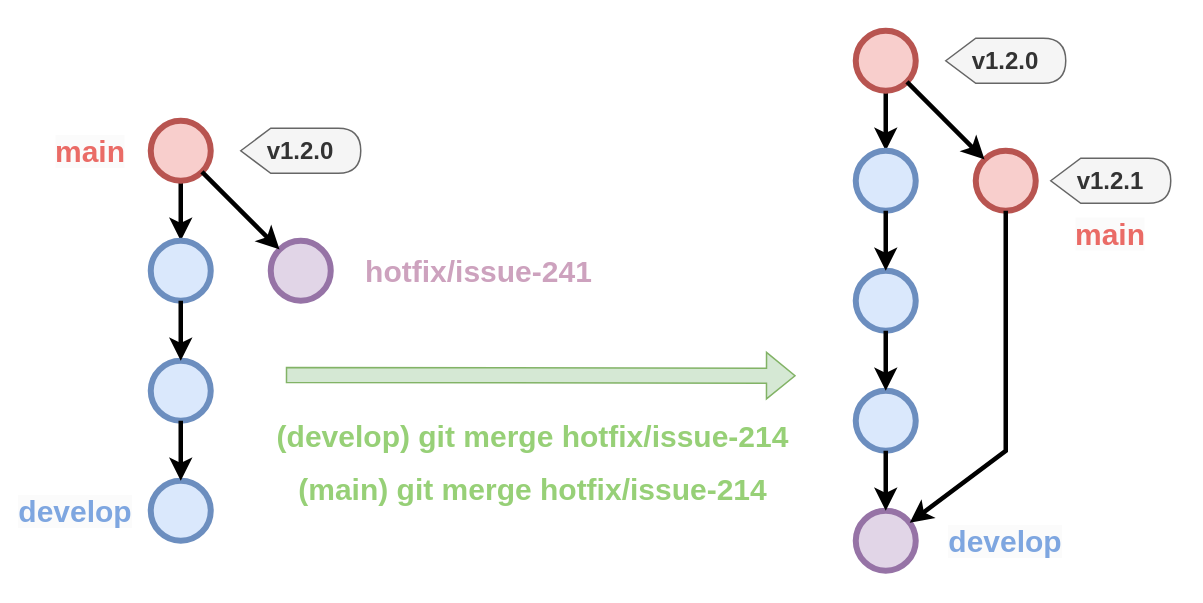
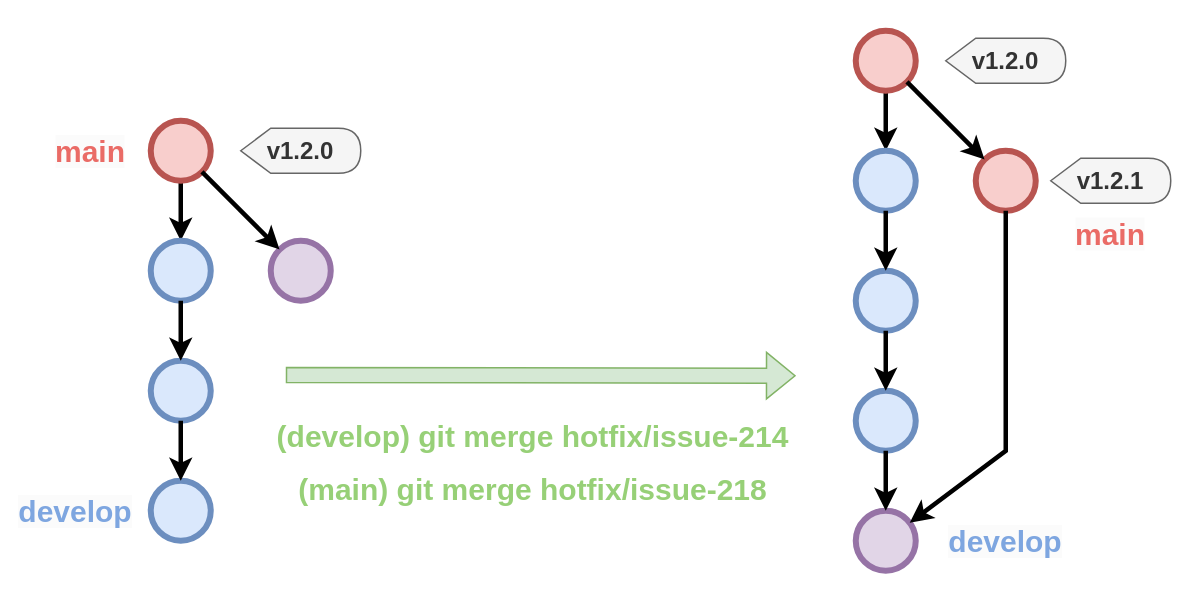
  <mxCell id="0" />
  <mxCell id="1" parent="0" />
  <mxCell id="2" value="" style="shape=flexArrow;endArrow=classic;html=1;rounded=0;fillColor=#d5e8d4;strokeColor=#82b366;" parent="1" edge="1"><mxGeometry width="50" height="50" relative="1" as="geometry"><mxPoint x="190" y="249.5" as="sourcePoint" /><mxPoint x="530" y="250" as="targetPoint" /></mxGeometry></mxCell>
- <mxCell id="3" value="&lt;font size=&quot;1&quot; color=&quot;#97d077&quot; style=&quot;&quot;&gt;&lt;b style=&quot;font-size: 20px;&quot;&gt;(&lt;/b&gt;&lt;/font&gt;&lt;b style=&quot;color: rgb(151, 208, 119); font-size: 20px;&quot;&gt;main&lt;/b&gt;&lt;font size=&quot;1&quot; color=&quot;#97d077&quot; style=&quot;&quot;&gt;&lt;b style=&quot;font-size: 20px;&quot;&gt;) git merge&amp;nbsp;&lt;/b&gt;&lt;/font&gt;&lt;b style=&quot;color: rgb(151, 208, 119); font-size: 20px;&quot;&gt;hotfix/issue-214&lt;/b&gt;" style="text;html=1;align=center;verticalAlign=middle;whiteSpace=wrap;rounded=0;" parent="1" vertex="1"><mxGeometry x="170" y="310" width="370" height="30" as="geometry" /></mxCell>
- <mxCell id="4" value="&lt;font color=&quot;#cda2be&quot; size=&quot;1&quot;&gt;&lt;b style=&quot;font-size: 20px;&quot;&gt;hotfix/issue-241&lt;/b&gt;&lt;/font&gt;" style="text;html=1;align=center;verticalAlign=middle;whiteSpace=wrap;rounded=0;opacity=40;" parent="1" vertex="1"><mxGeometry x="233.5" y="165" width="170" height="30" as="geometry" /></mxCell>
+ <mxCell id="3" value="&lt;font size=&quot;1&quot; color=&quot;#97d077&quot; style=&quot;&quot;&gt;&lt;b style=&quot;font-size: 20px;&quot;&gt;(&lt;/b&gt;&lt;/font&gt;&lt;b style=&quot;color: rgb(151, 208, 119); font-size: 20px;&quot;&gt;main&lt;/b&gt;&lt;font size=&quot;1&quot; color=&quot;#97d077&quot; style=&quot;&quot;&gt;&lt;b style=&quot;font-size: 20px;&quot;&gt;) git merge&amp;nbsp;&lt;/b&gt;&lt;/font&gt;&lt;b style=&quot;color: rgb(151, 208, 119); font-size: 20px;&quot;&gt;hotfix/issue-218&lt;/b&gt;" style="text;html=1;align=center;verticalAlign=middle;whiteSpace=wrap;rounded=0;" parent="1" vertex="1"><mxGeometry x="170" y="310" width="370" height="30" as="geometry" /></mxCell>
  <mxCell id="5" value="" style="edgeStyle=orthogonalEdgeStyle;rounded=0;orthogonalLoop=1;jettySize=auto;html=1;strokeWidth=3;" parent="1" source="6" target="8" edge="1"><mxGeometry relative="1" as="geometry" /></mxCell>
  <mxCell id="6" value="" style="ellipse;whiteSpace=wrap;html=1;fillColor=#f8cecc;strokeColor=#b85450;strokeWidth=4;" parent="1" vertex="1"><mxGeometry x="100" y="80" width="40" height="40" as="geometry" /></mxCell>
  <mxCell id="7" value="&lt;b style=&quot;forced-color-adjust: none; color: rgb(126, 166, 224); font-family: Helvetica; font-style: normal; font-variant-ligatures: normal; font-variant-caps: normal; letter-spacing: normal; orphans: 2; text-align: center; text-indent: 0px; text-transform: none; widows: 2; word-spacing: 0px; -webkit-text-stroke-width: 0px; white-space: normal; background-color: rgb(251, 251, 251); text-decoration-thickness: initial; text-decoration-style: initial; text-decoration-color: initial; font-size: 20px;&quot;&gt;develop&lt;/b&gt;" style="text;html=1;align=center;verticalAlign=middle;whiteSpace=wrap;rounded=0;" parent="1" vertex="1"><mxGeometry x="20" y="325" width="60" height="30" as="geometry" /></mxCell>
  <mxCell id="8" value="" style="ellipse;whiteSpace=wrap;html=1;fillColor=#dae8fc;strokeColor=#6c8ebf;strokeWidth=4;" parent="1" vertex="1"><mxGeometry x="100" y="160" width="40" height="40" as="geometry" /></mxCell>
  <mxCell id="9" value="" style="ellipse;whiteSpace=wrap;html=1;fillColor=#dae8fc;strokeColor=#6c8ebf;strokeWidth=4;" parent="1" vertex="1"><mxGeometry x="100" y="240" width="40" height="40" as="geometry" /></mxCell>
  <mxCell id="10" style="rounded=0;orthogonalLoop=1;jettySize=auto;html=1;strokeWidth=3;" parent="1" source="8" target="9" edge="1"><mxGeometry relative="1" as="geometry"><mxPoint x="210" y="290" as="sourcePoint" /><mxPoint x="210" y="330" as="targetPoint" /></mxGeometry></mxCell>
  <mxCell id="11" value="" style="ellipse;whiteSpace=wrap;html=1;fillColor=#dae8fc;strokeColor=#6c8ebf;strokeWidth=4;" parent="1" vertex="1"><mxGeometry x="100" y="320" width="40" height="40" as="geometry" /></mxCell>
  <mxCell id="12" style="rounded=0;orthogonalLoop=1;jettySize=auto;html=1;strokeWidth=3;" parent="1" source="9" target="11" edge="1"><mxGeometry relative="1" as="geometry"><mxPoint x="130" y="210" as="sourcePoint" /><mxPoint x="130" y="330" as="targetPoint" /></mxGeometry></mxCell>
  <mxCell id="13" value="&lt;b style=&quot;forced-color-adjust: none; font-family: Helvetica; font-style: normal; font-variant-ligatures: normal; font-variant-caps: normal; letter-spacing: normal; orphans: 2; text-align: center; text-indent: 0px; text-transform: none; widows: 2; word-spacing: 0px; -webkit-text-stroke-width: 0px; white-space: normal; background-color: rgb(251, 251, 251); text-decoration-thickness: initial; text-decoration-style: initial; text-decoration-color: initial; font-size: 20px;&quot;&gt;&lt;font color=&quot;#ea6b66&quot;&gt;main&lt;/font&gt;&lt;/b&gt;" style="text;html=1;align=center;verticalAlign=middle;whiteSpace=wrap;rounded=0;" parent="1" vertex="1"><mxGeometry x="30" y="85" width="60" height="30" as="geometry" /></mxCell>
  <mxCell id="14" value="" style="ellipse;whiteSpace=wrap;html=1;fillColor=#e1d5e7;strokeColor=#9673a6;strokeWidth=4;" parent="1" vertex="1"><mxGeometry x="180" y="160" width="40" height="40" as="geometry" /></mxCell>
  <mxCell id="15" style="rounded=0;orthogonalLoop=1;jettySize=auto;html=1;strokeWidth=3;" parent="1" source="6" target="14" edge="1"><mxGeometry relative="1" as="geometry"><mxPoint x="130" y="290" as="sourcePoint" /><mxPoint x="130" y="330" as="targetPoint" /></mxGeometry></mxCell>
  <mxCell id="16" value="&lt;font style=&quot;font-size: 16px;&quot;&gt;&lt;b&gt;v1.2.0&lt;/b&gt;&lt;/font&gt;" style="shape=display;whiteSpace=wrap;html=1;fillColor=#f5f5f5;fontColor=#333333;strokeColor=#666666;" parent="1" vertex="1"><mxGeometry x="160" y="85" width="80" height="30" as="geometry" /></mxCell>
  <mxCell id="17" value="&lt;font size=&quot;1&quot; color=&quot;#97d077&quot; style=&quot;&quot;&gt;&lt;b style=&quot;font-size: 20px;&quot;&gt;(&lt;/b&gt;&lt;/font&gt;&lt;b style=&quot;color: rgb(151, 208, 119); font-size: 20px;&quot;&gt;develop&lt;/b&gt;&lt;font size=&quot;1&quot; color=&quot;#97d077&quot; style=&quot;&quot;&gt;&lt;b style=&quot;font-size: 20px;&quot;&gt;) git merge hotfix/issue-214&lt;/b&gt;&lt;/font&gt;" style="text;html=1;align=center;verticalAlign=middle;whiteSpace=wrap;rounded=0;" parent="1" vertex="1"><mxGeometry x="170" y="275" width="370" height="30" as="geometry" /></mxCell>
  <mxCell id="18" value="" style="edgeStyle=orthogonalEdgeStyle;rounded=0;orthogonalLoop=1;jettySize=auto;html=1;strokeWidth=3;" edge="1" parent="1" source="19" target="21"><mxGeometry relative="1" as="geometry" /></mxCell>
  <mxCell id="19" value="" style="ellipse;whiteSpace=wrap;html=1;fillColor=#f8cecc;strokeColor=#b85450;strokeWidth=4;" vertex="1" parent="1"><mxGeometry x="570" y="20" width="40" height="40" as="geometry" /></mxCell>
  <mxCell id="20" value="&lt;b style=&quot;forced-color-adjust: none; color: rgb(126, 166, 224); font-family: Helvetica; font-style: normal; font-variant-ligatures: normal; font-variant-caps: normal; letter-spacing: normal; orphans: 2; text-align: center; text-indent: 0px; text-transform: none; widows: 2; word-spacing: 0px; -webkit-text-stroke-width: 0px; white-space: normal; background-color: rgb(251, 251, 251); text-decoration-thickness: initial; text-decoration-style: initial; text-decoration-color: initial; font-size: 20px;&quot;&gt;develop&lt;/b&gt;" style="text;html=1;align=center;verticalAlign=middle;whiteSpace=wrap;rounded=0;" vertex="1" parent="1"><mxGeometry x="640" y="345" width="60" height="30" as="geometry" /></mxCell>
  <mxCell id="21" value="" style="ellipse;whiteSpace=wrap;html=1;fillColor=#dae8fc;strokeColor=#6c8ebf;strokeWidth=4;" vertex="1" parent="1"><mxGeometry x="570" y="100" width="40" height="40" as="geometry" /></mxCell>
  <mxCell id="22" value="" style="ellipse;whiteSpace=wrap;html=1;fillColor=#dae8fc;strokeColor=#6c8ebf;strokeWidth=4;" vertex="1" parent="1"><mxGeometry x="570" y="180" width="40" height="40" as="geometry" /></mxCell>
  <mxCell id="23" style="rounded=0;orthogonalLoop=1;jettySize=auto;html=1;strokeWidth=3;" edge="1" parent="1" source="21" target="22"><mxGeometry relative="1" as="geometry"><mxPoint x="680" y="230" as="sourcePoint" /><mxPoint x="680" y="270" as="targetPoint" /></mxGeometry></mxCell>
  <mxCell id="24" value="" style="ellipse;whiteSpace=wrap;html=1;fillColor=#dae8fc;strokeColor=#6c8ebf;strokeWidth=4;" vertex="1" parent="1"><mxGeometry x="570" y="260" width="40" height="40" as="geometry" /></mxCell>
  <mxCell id="25" style="rounded=0;orthogonalLoop=1;jettySize=auto;html=1;strokeWidth=3;" edge="1" parent="1" source="22" target="24"><mxGeometry relative="1" as="geometry"><mxPoint x="600" y="150" as="sourcePoint" /><mxPoint x="600" y="270" as="targetPoint" /></mxGeometry></mxCell>
  <mxCell id="26" value="&lt;b style=&quot;forced-color-adjust: none; font-family: Helvetica; font-style: normal; font-variant-ligatures: normal; font-variant-caps: normal; letter-spacing: normal; orphans: 2; text-align: center; text-indent: 0px; text-transform: none; widows: 2; word-spacing: 0px; -webkit-text-stroke-width: 0px; white-space: normal; background-color: rgb(251, 251, 251); text-decoration-thickness: initial; text-decoration-style: initial; text-decoration-color: initial; font-size: 20px;&quot;&gt;&lt;font color=&quot;#ea6b66&quot;&gt;main&lt;/font&gt;&lt;/b&gt;" style="text;html=1;align=center;verticalAlign=middle;whiteSpace=wrap;rounded=0;" vertex="1" parent="1"><mxGeometry x="710" y="140" width="60" height="30" as="geometry" /></mxCell>
  <mxCell id="27" value="" style="ellipse;whiteSpace=wrap;html=1;fillColor=#f8cecc;strokeColor=#b85450;strokeWidth=4;" vertex="1" parent="1"><mxGeometry x="650" y="100" width="40" height="40" as="geometry" /></mxCell>
  <mxCell id="28" style="rounded=0;orthogonalLoop=1;jettySize=auto;html=1;strokeWidth=3;" edge="1" parent="1" source="19" target="27"><mxGeometry relative="1" as="geometry"><mxPoint x="600" y="230" as="sourcePoint" /><mxPoint x="600" y="270" as="targetPoint" /></mxGeometry></mxCell>
  <mxCell id="29" value="&lt;font style=&quot;font-size: 16px;&quot;&gt;&lt;b&gt;v1.2.0&lt;/b&gt;&lt;/font&gt;" style="shape=display;whiteSpace=wrap;html=1;fillColor=#f5f5f5;fontColor=#333333;strokeColor=#666666;" vertex="1" parent="1"><mxGeometry x="630" y="25" width="80" height="30" as="geometry" /></mxCell>
  <mxCell id="30" value="&lt;font style=&quot;font-size: 16px;&quot;&gt;&lt;b&gt;v1.2.1&lt;/b&gt;&lt;/font&gt;" style="shape=display;whiteSpace=wrap;html=1;fillColor=#f5f5f5;fontColor=#333333;strokeColor=#666666;" vertex="1" parent="1"><mxGeometry x="700" y="105" width="80" height="30" as="geometry" /></mxCell>
  <mxCell id="31" value="" style="ellipse;whiteSpace=wrap;html=1;fillColor=#e1d5e7;strokeColor=#9673a6;strokeWidth=4;" vertex="1" parent="1"><mxGeometry x="570" y="340" width="40" height="40" as="geometry" /></mxCell>
  <mxCell id="32" style="rounded=0;orthogonalLoop=1;jettySize=auto;html=1;strokeWidth=3;" edge="1" parent="1" source="24" target="31"><mxGeometry relative="1" as="geometry"><mxPoint x="650" y="350" as="sourcePoint" /><mxPoint x="650" y="390" as="targetPoint" /></mxGeometry></mxCell>
  <mxCell id="33" style="rounded=0;orthogonalLoop=1;jettySize=auto;html=1;strokeWidth=3;" edge="1" parent="1" source="27" target="31"><mxGeometry relative="1" as="geometry"><mxPoint x="614" y="64" as="sourcePoint" /><mxPoint x="666" y="116" as="targetPoint" /><Array as="points"><mxPoint x="670" y="300" /></Array></mxGeometry></mxCell>
